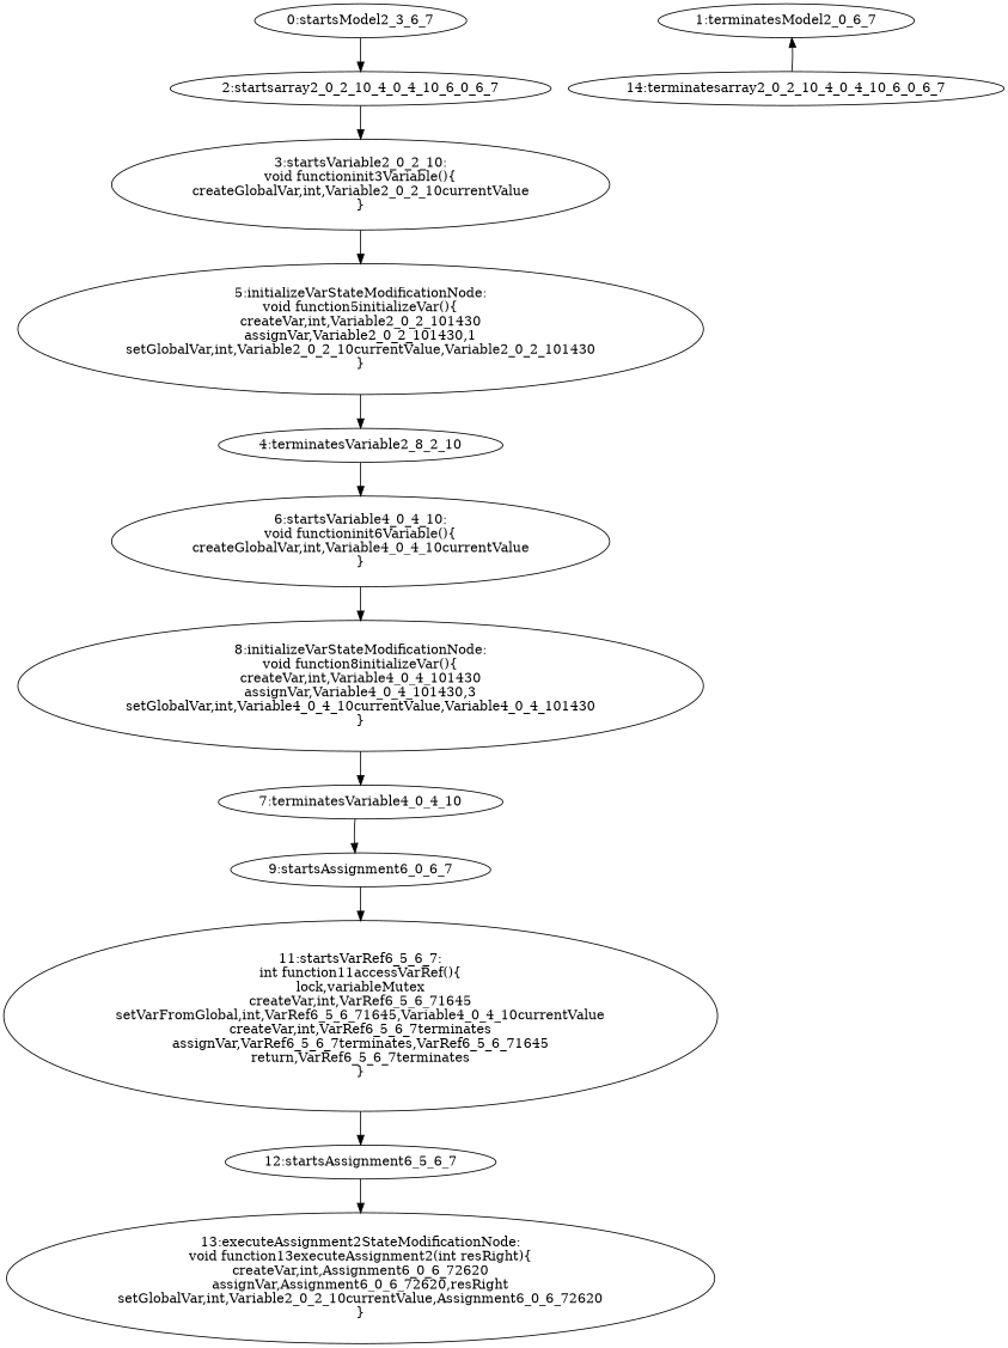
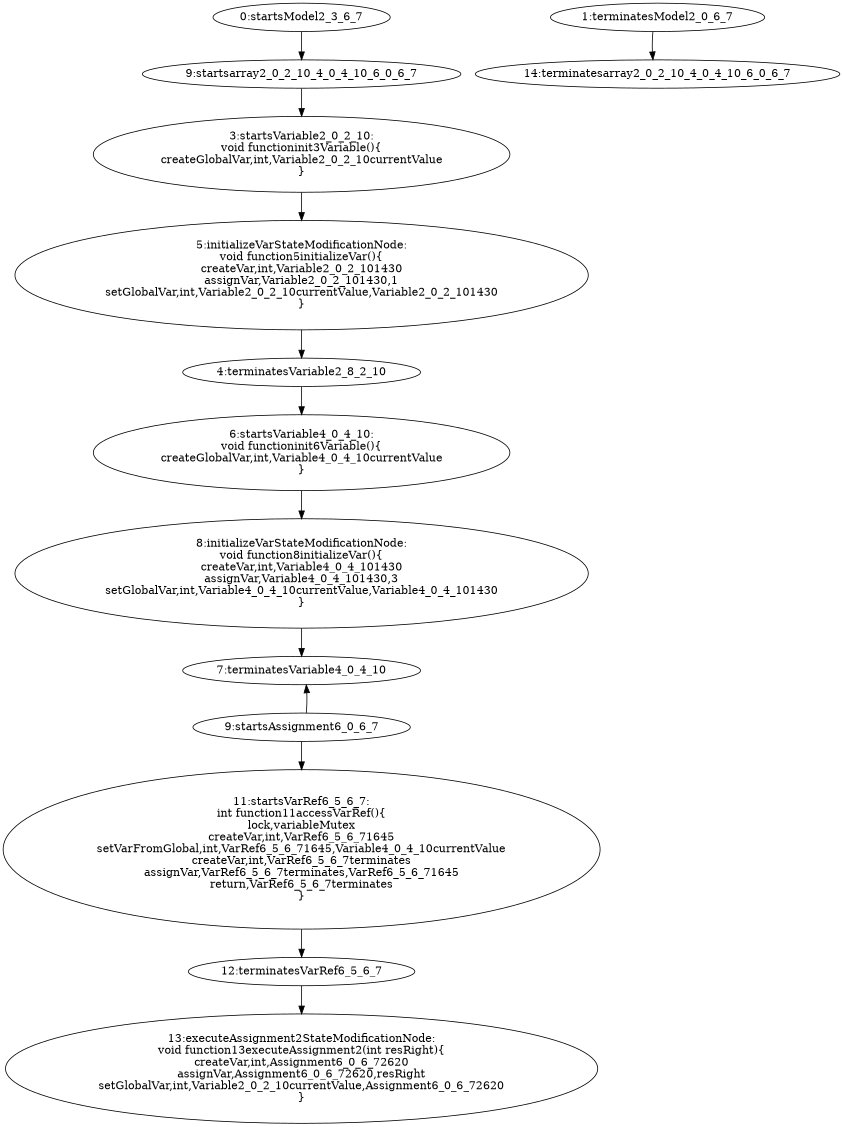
  digraph {
    node [shape=ellipse]
    n1 [label="0:startsModel2_3_6_7"]
-   n2 [label="2:startsarray2_0_2_10_4_0_4_10_6_0_6_7"]
+   n2 [label="9:startsarray2_0_2_10_4_0_4_10_6_0_6_7"]
    n3 [label="3:startsVariable2_0_2_10:\nvoid functioninit3Variable(){\ncreateGlobalVar,int,Variable2_0_2_10currentValue\n}"]
    n4 [label="1:terminatesModel2_0_6_7"]
    n5 [label="5:initializeVarStateModificationNode:\nvoid function5initializeVar(){\ncreateVar,int,Variable2_0_2_101430\nassignVar,Variable2_0_2_101430,1\nsetGlobalVar,int,Variable2_0_2_10currentValue,Variable2_0_2_101430\n}"]
    n6 [label="4:terminatesVariable2_8_2_10"]
    n7 [label="6:startsVariable4_0_4_10:\nvoid functioninit6Variable(){\ncreateGlobalVar,int,Variable4_0_4_10currentValue\n}"]
    n8 [label="8:initializeVarStateModificationNode:\nvoid function8initializeVar(){\ncreateVar,int,Variable4_0_4_101430\nassignVar,Variable4_0_4_101430,3\nsetGlobalVar,int,Variable4_0_4_10currentValue,Variable4_0_4_101430\n}"]
    n9 [label="7:terminatesVariable4_0_4_10"]
    n10 [label="9:startsAssignment6_0_6_7"]
    n11 [label="11:startsVarRef6_5_6_7:\nint function11accessVarRef(){\nlock,variableMutex\ncreateVar,int,VarRef6_5_6_71645\nsetVarFromGlobal,int,VarRef6_5_6_71645,Variable4_0_4_10currentValue\ncreateVar,int,VarRef6_5_6_7terminates\nassignVar,VarRef6_5_6_7terminates,VarRef6_5_6_71645\nreturn,VarRef6_5_6_7terminates\n}"]
-   n12 [label="12:startsAssignment6_5_6_7"]
+   n12 [label="12:terminatesVarRef6_5_6_7"]
    n13 [label="14:terminatesarray2_0_2_10_4_0_4_10_6_0_6_7"]
    n14 [label="13:executeAssignment2StateModificationNode:\nvoid function13executeAssignment2(int resRight){\ncreateVar,int,Assignment6_0_6_72620\nassignVar,Assignment6_0_6_72620,resRight\nsetGlobalVar,int,Variable2_0_2_10currentValue,Assignment6_0_6_72620\n}"]
    n1 -> n2
    n2 -> n3
    n3 -> n5
    n5 -> n6
    n6 -> n7
    n7 -> n8
    n8 -> n9
-   n9 -> n10
+   n10 -> n9
    n10 -> n11
    n11 -> n12
    n12 -> n14
-   n13 -> n4
+   n4 -> n13
  }
